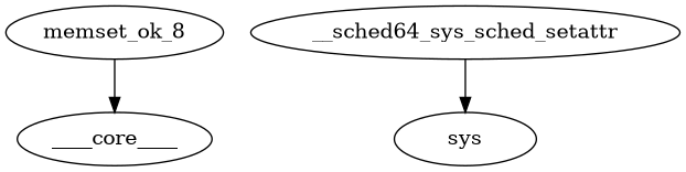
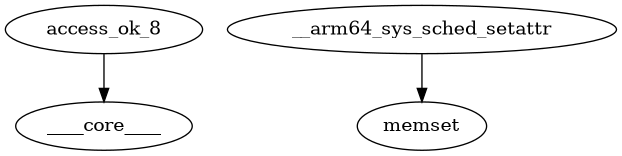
  digraph {
    node [color=black]
    edge [color=black]
    ____core____ [color=kernel]
-   access_ok_8 [label=memset_ok_8]
-   __arm64_sys_sched_setattr [label=__sched64_sys_sched_setattr]
-   memset [label=sys]
+   access_ok_8
+   __arm64_sys_sched_setattr
+   memset
    access_ok_8 -> ____core____
    __arm64_sys_sched_setattr -> memset
  }
